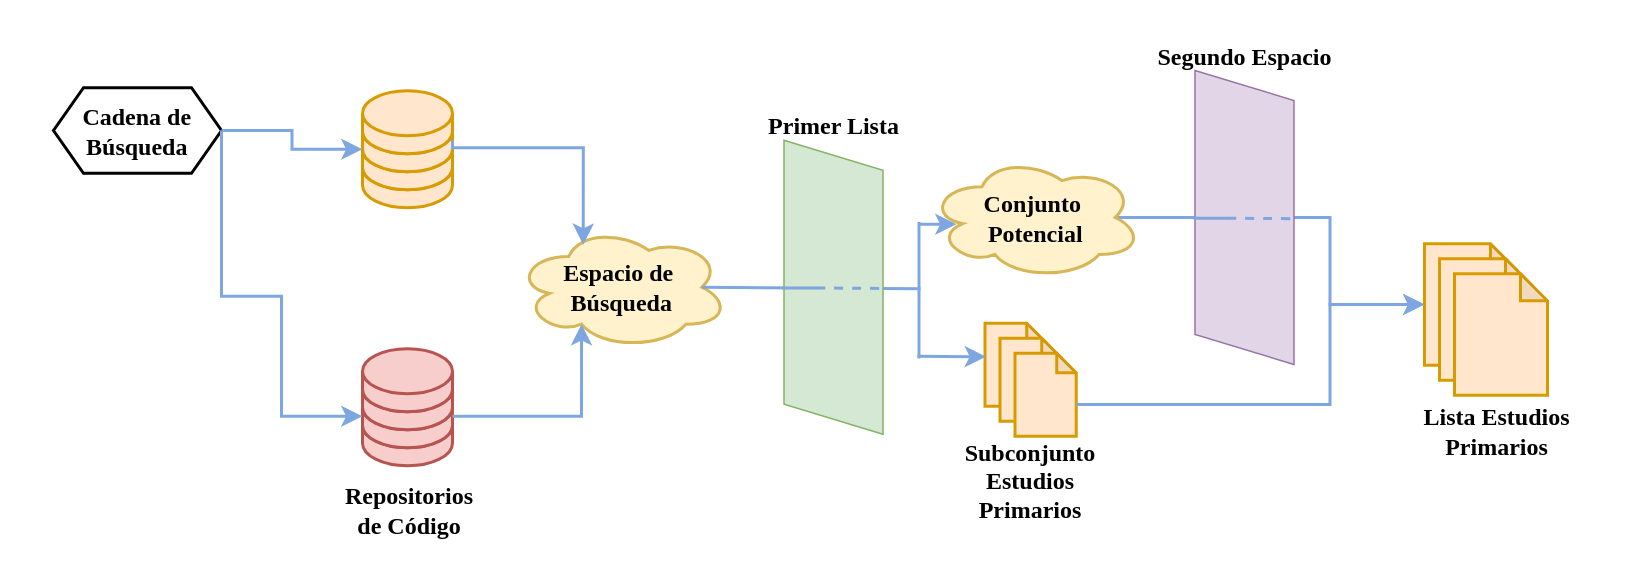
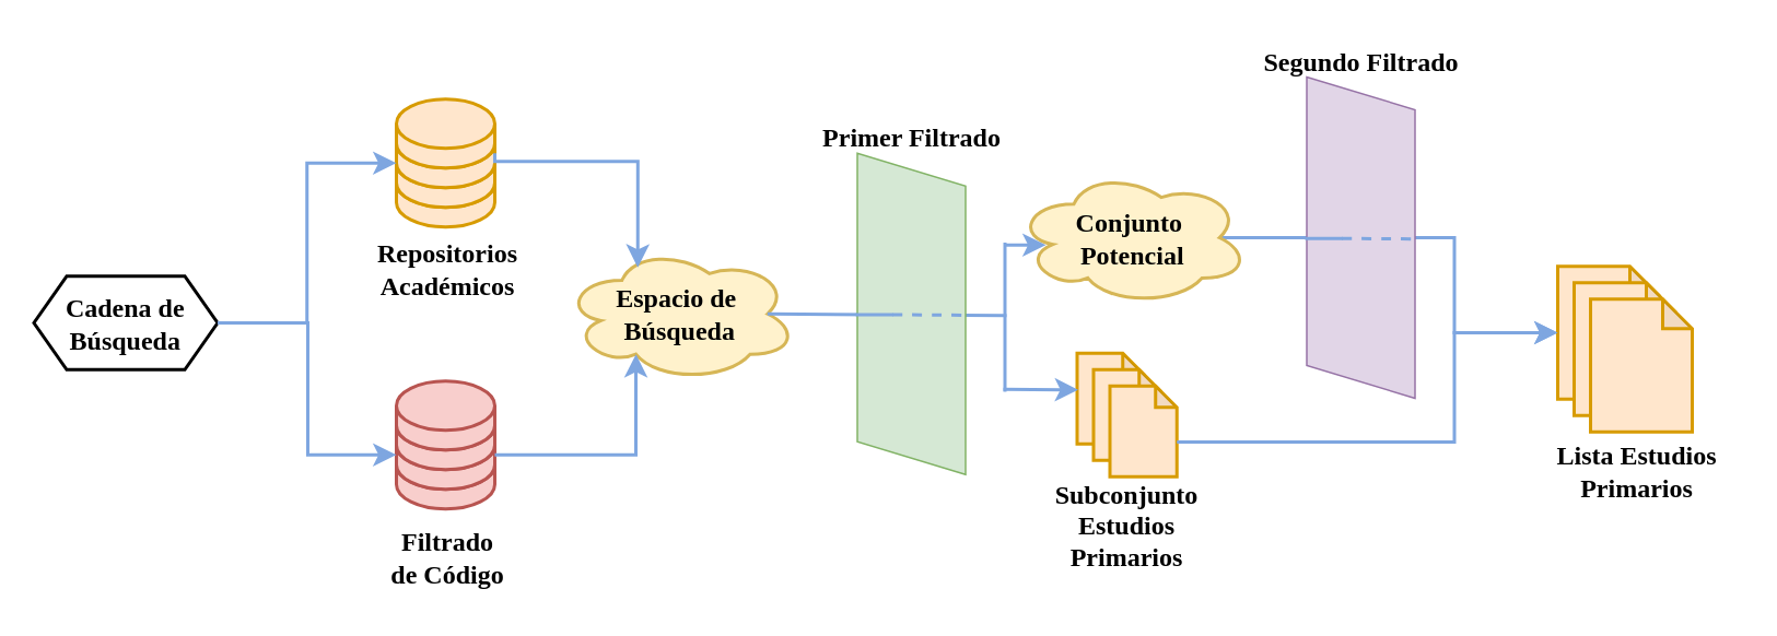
  <mxCell id="0" />
  <mxCell id="1" parent="0" />
  <mxCell id="2" value="" style="group;strokeWidth=6;" parent="1" vertex="1" connectable="0"><mxGeometry x="241" y="232" width="60" height="78" as="geometry" /></mxCell>
  <mxCell id="3" value="" style="shape=cylinder3;whiteSpace=wrap;html=1;boundedLbl=1;backgroundOutline=1;size=15;strokeWidth=2;fillColor=#f8cecc;strokeColor=#b85450;" parent="2" vertex="1"><mxGeometry y="36" width="60" height="42" as="geometry" /></mxCell>
  <mxCell id="4" value="" style="shape=cylinder3;whiteSpace=wrap;html=1;boundedLbl=1;backgroundOutline=1;size=15;strokeWidth=2;fillColor=#f8cecc;strokeColor=#b85450;" parent="2" vertex="1"><mxGeometry y="24" width="60" height="42" as="geometry" /></mxCell>
  <mxCell id="5" value="" style="shape=cylinder3;whiteSpace=wrap;html=1;boundedLbl=1;backgroundOutline=1;size=15;strokeWidth=2;fillColor=#f8cecc;strokeColor=#b85450;" parent="2" vertex="1"><mxGeometry y="12" width="60" height="42" as="geometry" /></mxCell>
  <mxCell id="6" value="" style="shape=cylinder3;whiteSpace=wrap;html=1;boundedLbl=1;backgroundOutline=1;size=15;strokeWidth=2;fillColor=#f8cecc;strokeColor=#b85450;" parent="2" vertex="1"><mxGeometry width="60" height="42" as="geometry" /></mxCell>
  <mxCell id="7" value="" style="group;strokeWidth=6;" parent="1" vertex="1" connectable="0"><mxGeometry x="241" y="60" width="60" height="78" as="geometry" /></mxCell>
  <mxCell id="8" value="" style="shape=cylinder3;whiteSpace=wrap;html=1;boundedLbl=1;backgroundOutline=1;size=15;strokeWidth=2;fillColor=#ffe6cc;strokeColor=#d79b00;" parent="7" vertex="1"><mxGeometry y="36" width="60" height="42" as="geometry" /></mxCell>
  <mxCell id="9" value="" style="shape=cylinder3;whiteSpace=wrap;html=1;boundedLbl=1;backgroundOutline=1;size=15;strokeWidth=2;fillColor=#ffe6cc;strokeColor=#d79b00;" parent="7" vertex="1"><mxGeometry y="24" width="60" height="42" as="geometry" /></mxCell>
  <mxCell id="10" value="" style="shape=cylinder3;whiteSpace=wrap;html=1;boundedLbl=1;backgroundOutline=1;size=15;strokeWidth=2;fillColor=#ffe6cc;strokeColor=#d79b00;" parent="7" vertex="1"><mxGeometry y="12" width="60" height="42" as="geometry" /></mxCell>
  <mxCell id="11" value="" style="shape=cylinder3;whiteSpace=wrap;html=1;boundedLbl=1;backgroundOutline=1;size=15;strokeWidth=2;fillColor=#ffe6cc;strokeColor=#d79b00;" parent="7" vertex="1"><mxGeometry width="60" height="42" as="geometry" /></mxCell>
- <mxCell id="13" value="&lt;b style=&quot;&quot;&gt;&lt;font face=&quot;Tahoma&quot;&gt;Repositorios&lt;/font&gt;&lt;/b&gt;&lt;div&gt;&lt;b style=&quot;&quot;&gt;&lt;font face=&quot;Tahoma&quot;&gt;de Código&lt;/font&gt;&lt;/b&gt;&lt;/div&gt;" style="text;html=1;align=center;verticalAlign=middle;resizable=0;points=[];autosize=1;strokeColor=none;fillColor=none;fontSize=16;" parent="1" vertex="1"><mxGeometry x="212" y="314" width="119" height="52" as="geometry" /></mxCell>
- <mxCell id="14" value="&lt;font style=&quot;font-size: 16px;&quot; face=&quot;Tahoma&quot;&gt;&lt;b&gt;Cadena de Búsqueda&lt;/b&gt;&lt;/font&gt;" style="shape=hexagon;perimeter=hexagonPerimeter2;whiteSpace=wrap;html=1;fixedSize=1;strokeWidth=2;" parent="1" vertex="1"><mxGeometry x="35" y="58" width="112" height="57" as="geometry" /></mxCell>
+ <mxCell id="12" value="&lt;font face=&quot;Tahoma&quot;&gt;&lt;b&gt;Repositorios&lt;/b&gt;&lt;/font&gt;&lt;div&gt;&lt;font face=&quot;Tahoma&quot;&gt;&lt;b&gt;Acadé&lt;span style=&quot;background-color: initial;&quot;&gt;micos&lt;/span&gt;&lt;/b&gt;&lt;/font&gt;&lt;/div&gt;" style="text;html=1;align=center;verticalAlign=middle;resizable=0;points=[];autosize=1;strokeColor=none;fillColor=none;fontSize=16;" parent="1" vertex="1"><mxGeometry x="212" y="138" width="119" height="52" as="geometry" /></mxCell>
+ <mxCell id="13" value="&lt;b style=&quot;&quot;&gt;&lt;font face=&quot;Tahoma&quot;&gt;Filtrado&lt;/font&gt;&lt;/b&gt;&lt;div&gt;&lt;b style=&quot;&quot;&gt;&lt;font face=&quot;Tahoma&quot;&gt;de Código&lt;/font&gt;&lt;/b&gt;&lt;/div&gt;" style="text;html=1;align=center;verticalAlign=middle;resizable=0;points=[];autosize=1;strokeColor=none;fillColor=none;fontSize=16;" parent="1" vertex="1"><mxGeometry x="212" y="314" width="119" height="52" as="geometry" /></mxCell>
+ <mxCell id="14" value="&lt;font style=&quot;font-size: 16px;&quot; face=&quot;Tahoma&quot;&gt;&lt;b&gt;Cadena de Búsqueda&lt;/b&gt;&lt;/font&gt;" style="shape=hexagon;perimeter=hexagonPerimeter2;whiteSpace=wrap;html=1;fixedSize=1;strokeWidth=2;" parent="1" vertex="1"><mxGeometry x="20" y="168" width="112" height="57" as="geometry" /></mxCell>
  <mxCell id="15" style="edgeStyle=orthogonalEdgeStyle;rounded=0;orthogonalLoop=1;jettySize=auto;html=1;exitX=1;exitY=0.5;exitDx=0;exitDy=0;entryX=0;entryY=0;entryDx=0;entryDy=15;entryPerimeter=0;fontSize=12;startSize=8;endSize=8;strokeColor=#7EA6E0;strokeWidth=2;" parent="1" source="14" target="9" edge="1"><mxGeometry relative="1" as="geometry" /></mxCell>
  <mxCell id="16" style="edgeStyle=orthogonalEdgeStyle;rounded=0;orthogonalLoop=1;jettySize=auto;html=1;exitX=1;exitY=0.5;exitDx=0;exitDy=0;entryX=0;entryY=0.5;entryDx=0;entryDy=0;entryPerimeter=0;fontSize=12;startSize=8;endSize=8;strokeColor=#7EA6E0;strokeWidth=2;" parent="1" source="14" target="4" edge="1"><mxGeometry relative="1" as="geometry"><Array as="points"><mxPoint x="187" y="197" /><mxPoint x="187" y="277" /></Array></mxGeometry></mxCell>
  <mxCell id="17" value="&lt;font face=&quot;Tahoma&quot; style=&quot;font-size: 16px;&quot;&gt;&lt;b&gt;Espacio de&amp;nbsp;&lt;/b&gt;&lt;/font&gt;&lt;div style=&quot;font-size: 16px;&quot;&gt;&lt;font face=&quot;Tahoma&quot; style=&quot;font-size: 16px;&quot;&gt;&lt;b&gt;Búsqueda&lt;/b&gt;&lt;/font&gt;&lt;/div&gt;" style="ellipse;shape=cloud;whiteSpace=wrap;html=1;fillColor=#fff2cc;strokeColor=#d6b656;strokeWidth=2;" parent="1" vertex="1"><mxGeometry x="343" y="150" width="142" height="82" as="geometry" /></mxCell>
  <mxCell id="18" style="edgeStyle=orthogonalEdgeStyle;rounded=0;orthogonalLoop=1;jettySize=auto;html=1;exitX=1;exitY=0.5;exitDx=0;exitDy=0;exitPerimeter=0;entryX=0.318;entryY=0.155;entryDx=0;entryDy=0;entryPerimeter=0;fontSize=12;startSize=8;endSize=8;strokeWidth=2;strokeColor=#7EA6E0;" parent="1" source="10" target="17" edge="1"><mxGeometry relative="1" as="geometry"><Array as="points"><mxPoint x="301" y="98" /><mxPoint x="388" y="98" /></Array></mxGeometry></mxCell>
  <mxCell id="19" style="edgeStyle=orthogonalEdgeStyle;rounded=0;orthogonalLoop=1;jettySize=auto;html=1;exitX=1;exitY=0.5;exitDx=0;exitDy=0;exitPerimeter=0;entryX=0.31;entryY=0.8;entryDx=0;entryDy=0;entryPerimeter=0;fontSize=12;startSize=8;endSize=8;strokeWidth=2;strokeColor=#7EA6E0;" parent="1" source="4" target="17" edge="1"><mxGeometry relative="1" as="geometry" /></mxCell>
  <mxCell id="20" style="edgeStyle=none;curved=1;rounded=0;orthogonalLoop=1;jettySize=auto;html=1;exitX=0.875;exitY=0.5;exitDx=0;exitDy=0;exitPerimeter=0;fontSize=12;startSize=8;endSize=8;strokeWidth=2;strokeColor=#7EA6E0;endArrow=none;endFill=0;" parent="1" source="17" edge="1"><mxGeometry relative="1" as="geometry"><mxPoint x="613" y="192" as="targetPoint" /></mxGeometry></mxCell>
  <mxCell id="21" value="" style="shape=parallelogram;perimeter=parallelogramPerimeter;whiteSpace=wrap;html=1;fixedSize=1;rotation=-90;fillColor=#d5e8d4;strokeColor=#82b366;gradientColor=none;" parent="1" vertex="1"><mxGeometry x="457" y="158" width="196" height="66" as="geometry" /></mxCell>
  <mxCell id="22" value="" style="endArrow=none;html=1;rounded=0;fontSize=12;startSize=8;endSize=8;curved=1;strokeWidth=2;strokeColor=#7EA6E0;" parent="1" edge="1"><mxGeometry width="50" height="50" relative="1" as="geometry"><mxPoint x="521" y="191.5" as="sourcePoint" /><mxPoint x="544" y="191.48" as="targetPoint" /></mxGeometry></mxCell>
  <mxCell id="23" value="" style="endArrow=none;html=1;rounded=0;fontSize=12;startSize=8;endSize=8;curved=1;strokeWidth=2;strokeColor=#7EA6E0;entryX=0.496;entryY=0.966;entryDx=0;entryDy=0;entryPerimeter=0;dashed=1;" parent="1" target="21" edge="1"><mxGeometry width="50" height="50" relative="1" as="geometry"><mxPoint x="543.5" y="191.5" as="sourcePoint" /><mxPoint x="566.5" y="191.5" as="targetPoint" /></mxGeometry></mxCell>
- <mxCell id="24" value="&lt;font face=&quot;Tahoma&quot;&gt;&lt;b&gt;Primer Lista&lt;/b&gt;&lt;/font&gt;" style="text;html=1;align=center;verticalAlign=middle;resizable=0;points=[];autosize=1;strokeColor=none;fillColor=none;fontSize=16;" parent="1" vertex="1"><mxGeometry x="485.5" y="67" width="139" height="32" as="geometry" /></mxCell>
+ <mxCell id="24" value="&lt;font face=&quot;Tahoma&quot;&gt;&lt;b&gt;Primer Filtrado&lt;/b&gt;&lt;/font&gt;" style="text;html=1;align=center;verticalAlign=middle;resizable=0;points=[];autosize=1;strokeColor=none;fillColor=none;fontSize=16;" parent="1" vertex="1"><mxGeometry x="485.5" y="67" width="139" height="32" as="geometry" /></mxCell>
  <mxCell id="25" style="edgeStyle=orthogonalEdgeStyle;rounded=0;orthogonalLoop=1;jettySize=auto;html=1;exitX=0.875;exitY=0.5;exitDx=0;exitDy=0;exitPerimeter=0;entryX=0;entryY=0.5;entryDx=0;entryDy=0;entryPerimeter=0;fontSize=12;startSize=8;endSize=8;strokeWidth=2;strokeColor=#7EA6E0;" parent="1" target="33" edge="1"><mxGeometry relative="1" as="geometry"><mxPoint x="741.25" y="144.5" as="sourcePoint" /><mxPoint x="925.128" y="146.108" as="targetPoint" /><Array as="points"><mxPoint x="886" y="144" /><mxPoint x="886" y="202" /></Array></mxGeometry></mxCell>
  <mxCell id="26" value="" style="shape=parallelogram;perimeter=parallelogramPerimeter;whiteSpace=wrap;html=1;fixedSize=1;rotation=-90;fillColor=#e1d5e7;strokeColor=#9673a6;" parent="1" vertex="1"><mxGeometry x="731" y="111.5" width="196" height="66" as="geometry" /></mxCell>
  <mxCell id="27" value="" style="endArrow=none;html=1;rounded=0;fontSize=12;startSize=8;endSize=8;curved=1;strokeWidth=2;strokeColor=#7EA6E0;" parent="1" edge="1"><mxGeometry width="50" height="50" relative="1" as="geometry"><mxPoint x="795" y="145" as="sourcePoint" /><mxPoint x="818" y="144.98" as="targetPoint" /></mxGeometry></mxCell>
  <mxCell id="28" value="" style="endArrow=none;html=1;rounded=0;fontSize=12;startSize=8;endSize=8;curved=1;strokeWidth=2;strokeColor=#7EA6E0;entryX=0.496;entryY=0.966;entryDx=0;entryDy=0;entryPerimeter=0;dashed=1;" parent="1" target="26" edge="1"><mxGeometry width="50" height="50" relative="1" as="geometry"><mxPoint x="817.5" y="145" as="sourcePoint" /><mxPoint x="840.5" y="145" as="targetPoint" /></mxGeometry></mxCell>
- <mxCell id="29" value="&lt;font face=&quot;Tahoma&quot;&gt;&lt;b&gt;Segundo Espacio&lt;/b&gt;&lt;/font&gt;" style="text;html=1;align=center;verticalAlign=middle;resizable=0;points=[];autosize=1;strokeColor=none;fillColor=none;fontSize=16;" parent="1" vertex="1"><mxGeometry x="751.5" y="20.5" width="155" height="32" as="geometry" /></mxCell>
+ <mxCell id="29" value="&lt;font face=&quot;Tahoma&quot;&gt;&lt;b&gt;Segundo Filtrado&lt;/b&gt;&lt;/font&gt;" style="text;html=1;align=center;verticalAlign=middle;resizable=0;points=[];autosize=1;strokeColor=none;fillColor=none;fontSize=16;" parent="1" vertex="1"><mxGeometry x="751.5" y="20.5" width="155" height="32" as="geometry" /></mxCell>
  <mxCell id="30" value="&lt;span style=&quot;font-size: 16px;&quot;&gt;&lt;font face=&quot;Tahoma&quot;&gt;&lt;b&gt;Conjunto&amp;nbsp;&lt;/b&gt;&lt;/font&gt;&lt;/span&gt;&lt;div&gt;&lt;span style=&quot;font-size: 16px;&quot;&gt;&lt;font face=&quot;Tahoma&quot;&gt;&lt;b&gt;Potencial&lt;/b&gt;&lt;/font&gt;&lt;/span&gt;&lt;/div&gt;" style="ellipse;shape=cloud;whiteSpace=wrap;html=1;fillColor=#fff2cc;strokeColor=#d6b656;strokeWidth=2;" parent="1" vertex="1"><mxGeometry x="618.5" y="103.5" width="142" height="82" as="geometry" /></mxCell>
  <mxCell id="31" value="" style="group" parent="1" vertex="1" connectable="0"><mxGeometry x="939" y="162" width="122" height="151" as="geometry" /></mxCell>
  <mxCell id="32" value="" style="group" parent="31" vertex="1" connectable="0"><mxGeometry x="10" width="82" height="101" as="geometry" /></mxCell>
  <mxCell id="33" value="" style="shape=note;whiteSpace=wrap;html=1;backgroundOutline=1;darkOpacity=0.05;size=18;strokeWidth=2;fillColor=#ffe6cc;strokeColor=#d79b00;" parent="32" vertex="1"><mxGeometry width="62" height="81" as="geometry" /></mxCell>
  <mxCell id="34" value="" style="shape=note;whiteSpace=wrap;html=1;backgroundOutline=1;darkOpacity=0.05;size=18;strokeWidth=2;fillColor=#ffe6cc;strokeColor=#d79b00;" parent="32" vertex="1"><mxGeometry x="10" y="10" width="62" height="81" as="geometry" /></mxCell>
  <mxCell id="35" value="" style="shape=note;whiteSpace=wrap;html=1;backgroundOutline=1;darkOpacity=0.05;size=18;strokeWidth=2;fillColor=#ffe6cc;strokeColor=#d79b00;" parent="32" vertex="1"><mxGeometry x="20" y="20" width="62" height="81" as="geometry" /></mxCell>
  <mxCell id="36" value="&lt;font face=&quot;Tahoma&quot;&gt;&lt;b&gt;Lista Estudios&lt;/b&gt;&lt;/font&gt;&lt;div&gt;&lt;font face=&quot;Tahoma&quot;&gt;&lt;b&gt;Primarios&lt;/b&gt;&lt;/font&gt;&lt;/div&gt;" style="text;html=1;align=center;verticalAlign=middle;resizable=0;points=[];autosize=1;strokeColor=none;fillColor=none;fontSize=16;" parent="31" vertex="1"><mxGeometry x="-7" y="99" width="129" height="52" as="geometry" /></mxCell>
  <mxCell id="37" value="" style="endArrow=none;html=1;rounded=0;fontSize=12;startSize=8;endSize=8;curved=1;strokeColor=#7EA6E0;strokeWidth=2;" parent="1" edge="1"><mxGeometry width="50" height="50" relative="1" as="geometry"><mxPoint x="612" y="238.5" as="sourcePoint" /><mxPoint x="612" y="147.5" as="targetPoint" /></mxGeometry></mxCell>
  <mxCell id="38" value="" style="endArrow=classic;html=1;rounded=0;fontSize=12;startSize=8;endSize=8;curved=1;strokeWidth=2;strokeColor=#7EA6E0;" parent="1" edge="1"><mxGeometry width="50" height="50" relative="1" as="geometry"><mxPoint x="612" y="149" as="sourcePoint" /><mxPoint x="637" y="149" as="targetPoint" /></mxGeometry></mxCell>
  <mxCell id="39" value="" style="group" parent="1" vertex="1" connectable="0"><mxGeometry x="656.001" y="215.003" width="60.829" height="75.337" as="geometry" /></mxCell>
  <mxCell id="40" value="" style="shape=note;whiteSpace=wrap;html=1;backgroundOutline=1;darkOpacity=0.05;size=13;strokeWidth=2;fillColor=#ffe6cc;strokeColor=#d79b00;" parent="39" vertex="1"><mxGeometry width="40.829" height="55.337" as="geometry" /></mxCell>
  <mxCell id="41" value="" style="shape=note;whiteSpace=wrap;html=1;backgroundOutline=1;darkOpacity=0.05;size=13;strokeWidth=2;fillColor=#ffe6cc;strokeColor=#d79b00;" parent="39" vertex="1"><mxGeometry x="10" y="10" width="40.829" height="55.337" as="geometry" /></mxCell>
  <mxCell id="42" value="" style="shape=note;whiteSpace=wrap;html=1;backgroundOutline=1;darkOpacity=0.05;size=13;strokeWidth=2;fillColor=#ffe6cc;strokeColor=#d79b00;" parent="39" vertex="1"><mxGeometry x="20" y="20" width="40.829" height="55.337" as="geometry" /></mxCell>
  <mxCell id="43" value="&lt;font face=&quot;Tahoma&quot;&gt;&lt;b&gt;Subconjunto&lt;/b&gt;&lt;/font&gt;&lt;div&gt;&lt;font face=&quot;Tahoma&quot;&gt;&lt;b&gt;Estudios&lt;/b&gt;&lt;/font&gt;&lt;/div&gt;&lt;div&gt;&lt;font face=&quot;Tahoma&quot;&gt;&lt;b&gt;Primarios&lt;/b&gt;&lt;/font&gt;&lt;/div&gt;" style="text;html=1;align=center;verticalAlign=middle;resizable=0;points=[];autosize=1;strokeColor=none;fillColor=none;fontSize=16;" parent="1" vertex="1"><mxGeometry x="626.42" y="283" width="120" height="73" as="geometry" /></mxCell>
  <mxCell id="44" value="" style="endArrow=classic;html=1;rounded=0;fontSize=12;startSize=8;endSize=8;curved=1;strokeWidth=2;strokeColor=#7EA6E0;entryX=0.016;entryY=0.404;entryDx=0;entryDy=0;entryPerimeter=0;" parent="1" target="40" edge="1"><mxGeometry width="50" height="50" relative="1" as="geometry"><mxPoint x="611" y="237" as="sourcePoint" /><mxPoint x="636" y="237" as="targetPoint" /></mxGeometry></mxCell>
  <mxCell id="45" style="edgeStyle=orthogonalEdgeStyle;rounded=0;orthogonalLoop=1;jettySize=auto;html=1;exitX=0;exitY=0;exitDx=40.829;exitDy=34.168;exitPerimeter=0;entryX=0;entryY=0.5;entryDx=0;entryDy=0;entryPerimeter=0;fontSize=12;startSize=8;endSize=8;strokeWidth=2;strokeColor=#7EA6E0;" parent="1" source="42" target="33" edge="1"><mxGeometry relative="1" as="geometry"><Array as="points"><mxPoint x="886" y="269" /><mxPoint x="886" y="202" /></Array></mxGeometry></mxCell>
